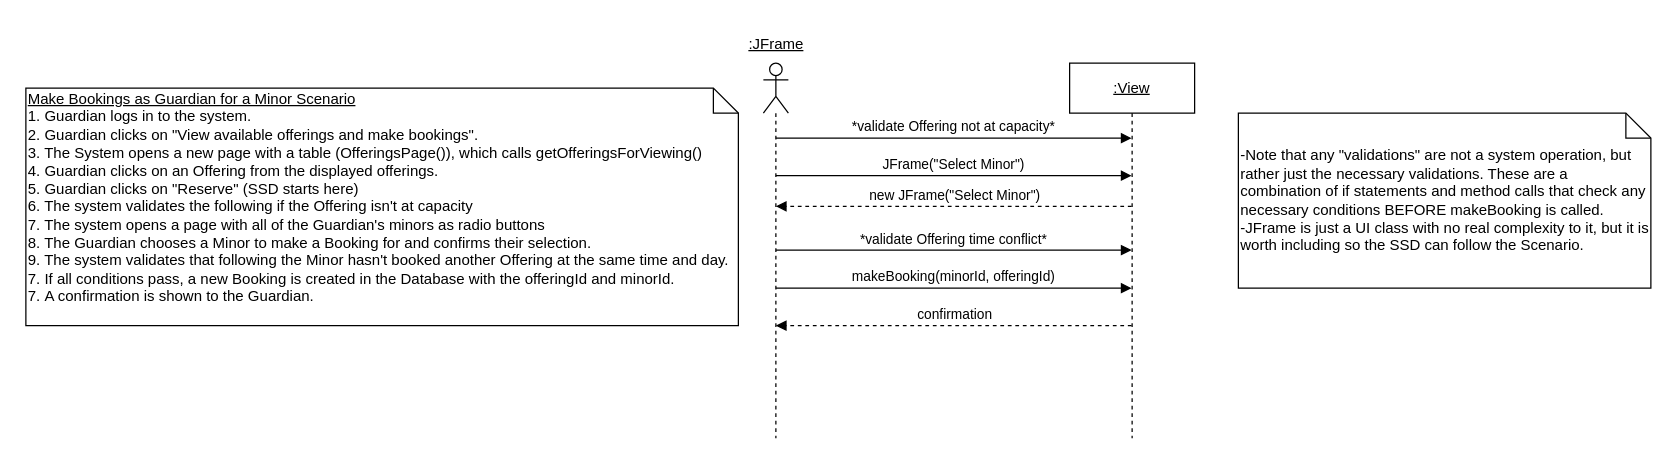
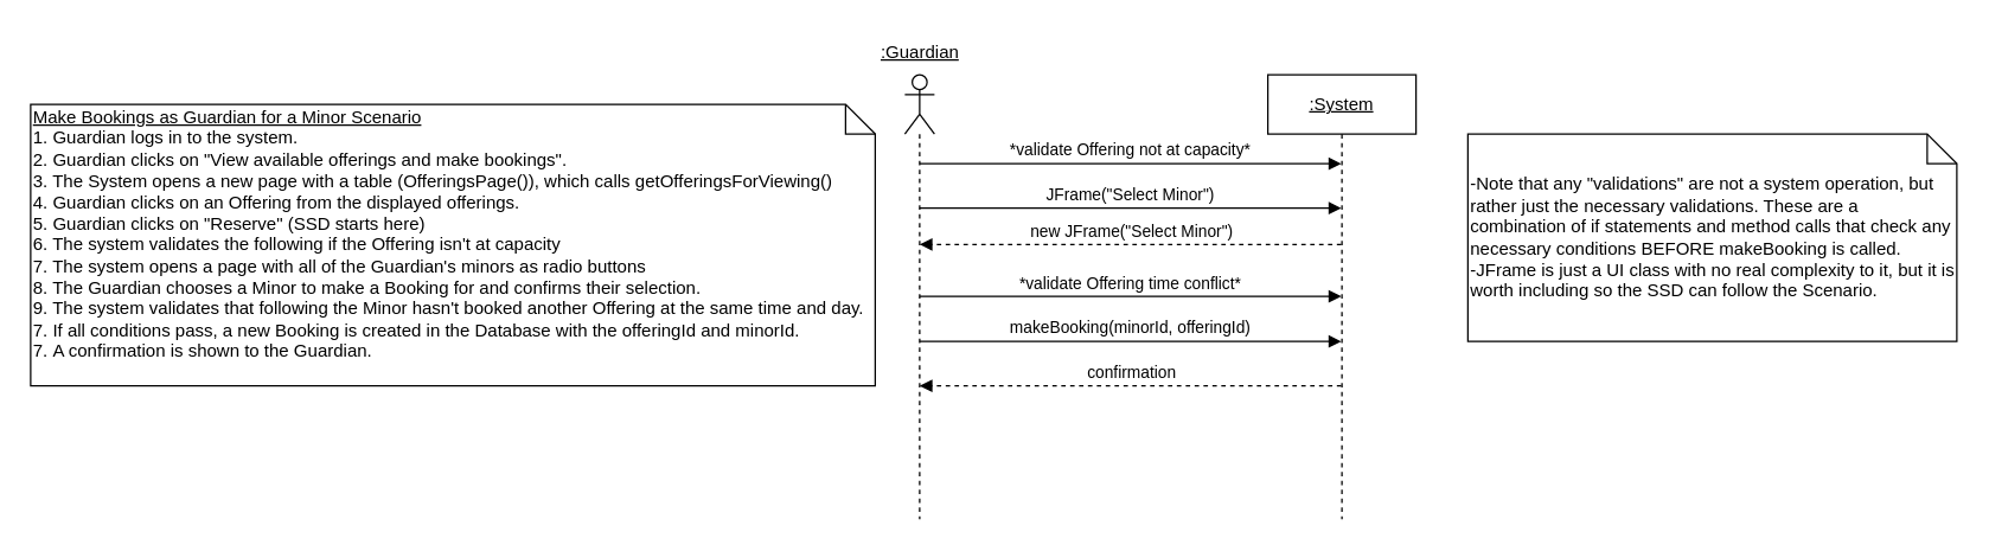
  <mxCell id="0" />
  <mxCell id="1" parent="0" />
  <mxCell id="2" value="" style="shape=umlLifeline;perimeter=lifelinePerimeter;whiteSpace=wrap;html=1;container=1;dropTarget=0;collapsible=0;recursiveResize=0;outlineConnect=0;portConstraint=eastwest;newEdgeStyle={&quot;curved&quot;:0,&quot;rounded&quot;:0};participant=umlActor;" parent="1" vertex="1"><mxGeometry x="610" y="50" width="20" height="300" as="geometry" /></mxCell>
- <mxCell id="3" value="&lt;u&gt;:JFrame&lt;/u&gt;" style="text;html=1;align=center;verticalAlign=middle;resizable=0;points=[];autosize=1;strokeColor=none;fillColor=none;" parent="1" vertex="1"><mxGeometry x="580" y="20" width="80" height="30" as="geometry" /></mxCell>
- <mxCell id="4" value="&lt;u&gt;:View&lt;/u&gt;" style="shape=umlLifeline;perimeter=lifelinePerimeter;whiteSpace=wrap;html=1;container=1;dropTarget=0;collapsible=0;recursiveResize=0;outlineConnect=0;portConstraint=eastwest;newEdgeStyle={&quot;curved&quot;:0,&quot;rounded&quot;:0};" parent="1" vertex="1"><mxGeometry x="855" y="50" width="100" height="300" as="geometry" /></mxCell>
+ <mxCell id="3" value="&lt;u&gt;:Guardian&lt;/u&gt;" style="text;html=1;align=center;verticalAlign=middle;resizable=0;points=[];autosize=1;strokeColor=none;fillColor=none;" parent="1" vertex="1"><mxGeometry x="580" y="20" width="80" height="30" as="geometry" /></mxCell>
+ <mxCell id="4" value="&lt;u&gt;:System&lt;/u&gt;" style="shape=umlLifeline;perimeter=lifelinePerimeter;whiteSpace=wrap;html=1;container=1;dropTarget=0;collapsible=0;recursiveResize=0;outlineConnect=0;portConstraint=eastwest;newEdgeStyle={&quot;curved&quot;:0,&quot;rounded&quot;:0};" parent="1" vertex="1"><mxGeometry x="855" y="50" width="100" height="300" as="geometry" /></mxCell>
  <mxCell id="5" value="makeBooking(minorId, offeringId)" style="html=1;verticalAlign=bottom;endArrow=block;edgeStyle=elbowEdgeStyle;elbow=vertical;curved=0;rounded=0;" parent="1" edge="1"><mxGeometry relative="1" as="geometry"><mxPoint x="619.999" y="230" as="sourcePoint" /><Array as="points"><mxPoint x="710.07" y="230" /></Array><mxPoint x="904.57" y="230" as="targetPoint" /><mxPoint as="offset" /></mxGeometry></mxCell>
  <mxCell id="6" value="confirmation" style="html=1;verticalAlign=bottom;endArrow=block;edgeStyle=elbowEdgeStyle;elbow=vertical;curved=0;rounded=0;dashed=1;" parent="1" edge="1"><mxGeometry x="0.0" relative="1" as="geometry"><mxPoint x="904.57" y="260" as="sourcePoint" /><Array as="points"><mxPoint x="710.07" y="260" /></Array><mxPoint x="619.999" y="260" as="targetPoint" /><mxPoint as="offset" /></mxGeometry></mxCell>
  <mxCell id="7" value="&lt;u&gt;Make Bookings as Guardian for a Minor Scenario&lt;/u&gt;&lt;div&gt;1. Guardian logs in to the system.&lt;/div&gt;&lt;div&gt;2. Guardian clicks on &quot;View available offerings and make bookings&quot;.&lt;/div&gt;&lt;div&gt;3. The System opens a new page with a table (OfferingsPage()), which calls&amp;nbsp;&lt;span style=&quot;background-color: initial;&quot;&gt;getOfferingsForViewing()&lt;/span&gt;&lt;/div&gt;&lt;div&gt;&lt;span style=&quot;background-color: initial;&quot;&gt;4.&amp;nbsp;&lt;/span&gt;&lt;span style=&quot;background-color: initial;&quot;&gt;Guardian clicks on an Offering from the displayed offerings.&amp;nbsp;&lt;/span&gt;&lt;/div&gt;&lt;div&gt;&lt;span style=&quot;background-color: initial;&quot;&gt;5. Guardian clicks on &quot;Reserve&quot; (SSD starts here)&lt;/span&gt;&lt;/div&gt;&lt;div&gt;&lt;span style=&quot;background-color: initial;&quot;&gt;6. The system validates the following if the Offering isn't at capacity&lt;/span&gt;&lt;/div&gt;&lt;div&gt;7. The system opens a page with all of the Guardian's minors as radio buttons&amp;nbsp;&lt;/div&gt;&lt;div&gt;8. The Guardian chooses a Minor to make a Booking for and confirms their selection.&lt;/div&gt;&lt;div&gt;9. The system validates that following t&lt;span style=&quot;background-color: initial;&quot;&gt;he Minor hasn't booked another Offering at the same time and day.&lt;/span&gt;&lt;/div&gt;&lt;div&gt;7. If all conditions pass, a new Booking is created in the Database with the offeringId and minorId.&lt;/div&gt;&lt;div&gt;&lt;span style=&quot;background-color: initial;&quot;&gt;7.&amp;nbsp;&lt;/span&gt;&lt;span style=&quot;background-color: initial;&quot;&gt;A confirmation is shown to the Guardian.&amp;nbsp;&lt;/span&gt;&lt;/div&gt;&lt;div&gt;&lt;span style=&quot;background-color: initial;&quot;&gt;&lt;br&gt;&lt;/span&gt;&lt;/div&gt;" style="shape=note;size=20;whiteSpace=wrap;html=1;align=left;" parent="1" vertex="1"><mxGeometry x="20" y="70" width="570" height="190" as="geometry" /></mxCell>
  <mxCell id="8" value="*validate Offering not at capacity*" style="html=1;verticalAlign=bottom;endArrow=block;edgeStyle=elbowEdgeStyle;elbow=vertical;curved=0;rounded=0;" parent="1" edge="1"><mxGeometry relative="1" as="geometry"><mxPoint x="619.999" y="110" as="sourcePoint" /><Array as="points"><mxPoint x="710.07" y="110" /></Array><mxPoint x="904.57" y="110" as="targetPoint" /><mxPoint as="offset" /></mxGeometry></mxCell>
  <mxCell id="9" value="-Note that any &quot;validations&quot; are not a system operation, but rather just the necessary validations. These are a combination of if statements and method calls that check any necessary conditions BEFORE makeBooking is called.&amp;nbsp;&lt;div&gt;-JFrame is just a UI class with no real complexity to it, but it is worth including so the SSD can follow the Scenario.&lt;/div&gt;" style="shape=note;size=20;whiteSpace=wrap;html=1;align=left;" parent="1" vertex="1"><mxGeometry x="990" y="90" width="330" height="140" as="geometry" /></mxCell>
  <mxCell id="10" value="*validate Offering time conflict*" style="html=1;verticalAlign=bottom;endArrow=block;edgeStyle=elbowEdgeStyle;elbow=vertical;curved=0;rounded=0;" edge="1" parent="1"><mxGeometry relative="1" as="geometry"><mxPoint x="619.999" y="199.58" as="sourcePoint" /><Array as="points"><mxPoint x="710.07" y="199.58" /></Array><mxPoint x="904.57" y="199.58" as="targetPoint" /><mxPoint as="offset" /></mxGeometry></mxCell>
  <mxCell id="11" value="JFrame(&quot;Select Minor&quot;)" style="html=1;verticalAlign=bottom;endArrow=block;edgeStyle=elbowEdgeStyle;elbow=vertical;curved=0;rounded=0;" edge="1" parent="1"><mxGeometry relative="1" as="geometry"><mxPoint x="619.999" y="140" as="sourcePoint" /><Array as="points"><mxPoint x="710.07" y="140" /></Array><mxPoint x="904.57" y="140" as="targetPoint" /><mxPoint as="offset" /></mxGeometry></mxCell>
  <mxCell id="12" value="new JFrame(&quot;Select Minor&quot;)" style="html=1;verticalAlign=bottom;endArrow=block;edgeStyle=elbowEdgeStyle;elbow=vertical;curved=0;rounded=0;dashed=1;" edge="1" parent="1"><mxGeometry x="0.0" relative="1" as="geometry"><mxPoint x="904.57" y="164.58" as="sourcePoint" /><Array as="points"><mxPoint x="710.07" y="164.58" /></Array><mxPoint x="619.999" y="164.58" as="targetPoint" /><mxPoint as="offset" /></mxGeometry></mxCell>
